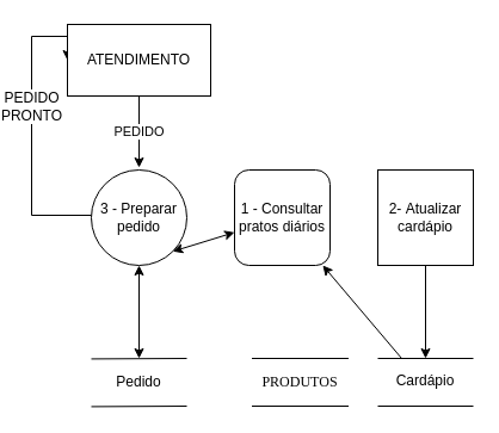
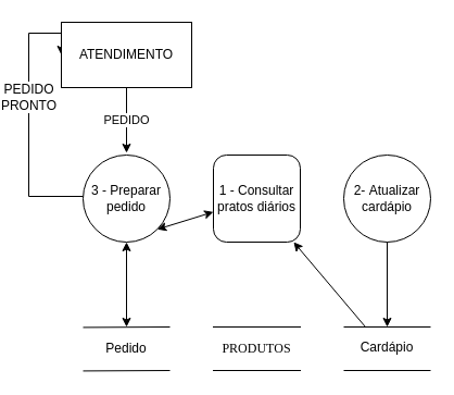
  <mxCell id="0" />
  <mxCell id="1" parent="0" />
  <mxCell id="2" style="edgeStyle=orthogonalEdgeStyle;rounded=0;orthogonalLoop=1;jettySize=auto;html=1;entryX=0;entryY=0.5;entryDx=0;entryDy=0;" parent="1" source="4" target="18" edge="1"><mxGeometry relative="1" as="geometry"><Array as="points"><mxPoint x="20" y="180" /><mxPoint x="20" y="30" /></Array></mxGeometry></mxCell>
  <mxCell id="3" value="PEDIDO&lt;br&gt;PRONTO" style="text;html=1;align=center;verticalAlign=middle;resizable=0;points=[];labelBackgroundColor=#ffffff;" parent="2" vertex="1" connectable="0"><mxGeometry x="0.209" y="1" relative="1" as="geometry"><mxPoint y="9.29" as="offset" /></mxGeometry></mxCell>
  <mxCell id="4" value="3 -&amp;nbsp;Preparar pedido" style="ellipse;whiteSpace=wrap;html=1;aspect=fixed;" parent="1" vertex="1"><mxGeometry x="70" y="142" width="80" height="80" as="geometry" /></mxCell>
  <mxCell id="5" value="1 - Consultar pratos diários" style="whiteSpace=wrap;html=1;aspect=fixed;rounded=1;" parent="1" vertex="1"><mxGeometry x="190" y="142" width="80" height="80" as="geometry" /></mxCell>
- <mxCell id="6" value="2-&amp;nbsp;&lt;span&gt;Atualizar cardápio&lt;br&gt;&lt;/span&gt;" style="whiteSpace=wrap;html=1;aspect=fixed;rounded=0;" parent="1" vertex="1"><mxGeometry x="310" y="142" width="80" height="80" as="geometry" /></mxCell>
- <mxCell id="7" value="PRODUTOS" style="shape=partialRectangle;whiteSpace=wrap;html=1;left=0;right=0;fillColor=none;strokeWidth=1;fontFamily=Tahoma;fontSize=12;" parent="1" vertex="1"><mxGeometry x="205" y="300" width="80" height="40" as="geometry" /></mxCell>
+ <mxCell id="6" value="2-&amp;nbsp;&lt;span&gt;Atualizar cardápio&lt;br&gt;&lt;/span&gt;" style="ellipse;whiteSpace=wrap;html=1;aspect=fixed;" parent="1" vertex="1"><mxGeometry x="310" y="142" width="80" height="80" as="geometry" /></mxCell>
+ <mxCell id="7" value="PRODUTOS" style="shape=partialRectangle;whiteSpace=wrap;html=1;left=0;right=0;fillColor=none;strokeWidth=1;fontFamily=Tahoma;fontSize=12;" parent="1" vertex="1"><mxGeometry x="190" y="300" width="80" height="40" as="geometry" /></mxCell>
  <mxCell id="8" value="Cardápio" style="text;html=1;strokeColor=none;fillColor=none;align=center;verticalAlign=middle;whiteSpace=wrap;rounded=0;" parent="1" vertex="1"><mxGeometry x="310" y="309.11" width="80" height="20" as="geometry" /></mxCell>
  <mxCell id="9" value="" style="endArrow=none;html=1;" parent="1" edge="1"><mxGeometry width="50" height="50" relative="1" as="geometry"><mxPoint x="310" y="300" as="sourcePoint" /><mxPoint x="390" y="300" as="targetPoint" /></mxGeometry></mxCell>
  <mxCell id="10" value="" style="endArrow=none;html=1;" parent="1" edge="1"><mxGeometry width="50" height="50" relative="1" as="geometry"><mxPoint x="310" y="340" as="sourcePoint" /><mxPoint x="390" y="340" as="targetPoint" /></mxGeometry></mxCell>
  <mxCell id="11" value="" style="endArrow=classic;html=1;fontSize=12;" parent="1" target="5" edge="1"><mxGeometry width="50" height="50" relative="1" as="geometry"><mxPoint x="330" y="300" as="sourcePoint" /><mxPoint x="360" y="280" as="targetPoint" /></mxGeometry></mxCell>
  <mxCell id="12" value="" style="endArrow=classic;html=1;fontSize=12;" parent="1" source="6" edge="1"><mxGeometry width="50" height="50" relative="1" as="geometry"><mxPoint x="340" y="360" as="sourcePoint" /><mxPoint x="350" y="300" as="targetPoint" /></mxGeometry></mxCell>
  <mxCell id="13" value="Pedido" style="text;html=1;strokeColor=none;fillColor=none;align=center;verticalAlign=middle;whiteSpace=wrap;rounded=0;" parent="1" vertex="1"><mxGeometry x="70" y="300" width="80" height="40" as="geometry" /></mxCell>
  <mxCell id="14" value="" style="endArrow=none;html=1;exitX=0;exitY=0;exitDx=0;exitDy=0;" parent="1" edge="1"><mxGeometry width="50" height="50" relative="1" as="geometry"><mxPoint x="70" y="300.42" as="sourcePoint" /><mxPoint x="150" y="300" as="targetPoint" /></mxGeometry></mxCell>
  <mxCell id="15" value="" style="endArrow=none;html=1;exitX=0;exitY=1;exitDx=0;exitDy=0;" parent="1" edge="1"><mxGeometry width="50" height="50" relative="1" as="geometry"><mxPoint x="70" y="340.42" as="sourcePoint" /><mxPoint x="150" y="340" as="targetPoint" /></mxGeometry></mxCell>
  <mxCell id="16" value="" style="endArrow=classic;html=1;fontSize=12;exitX=1;exitY=1;exitDx=0;exitDy=0;startArrow=classic;startFill=1;" parent="1" source="4" target="5" edge="1"><mxGeometry width="50" height="50" relative="1" as="geometry"><mxPoint x="170" y="320" as="sourcePoint" /><mxPoint x="220" y="270" as="targetPoint" /></mxGeometry></mxCell>
  <mxCell id="17" value="PEDIDO" style="edgeStyle=orthogonalEdgeStyle;rounded=0;orthogonalLoop=1;jettySize=auto;html=1;" parent="1" source="18" edge="1"><mxGeometry relative="1" as="geometry"><mxPoint x="110" y="140" as="targetPoint" /></mxGeometry></mxCell>
  <mxCell id="18" value="ATENDIMENTO" style="rounded=0;whiteSpace=wrap;html=1;" parent="1" vertex="1"><mxGeometry x="50" y="20" width="120" height="60" as="geometry" /></mxCell>
  <mxCell id="19" value="" style="endArrow=classic;startArrow=classic;html=1;entryX=0.5;entryY=1;entryDx=0;entryDy=0;" parent="1" target="4" edge="1"><mxGeometry width="50" height="50" relative="1" as="geometry"><mxPoint x="110" y="300" as="sourcePoint" /><mxPoint x="60" y="250" as="targetPoint" /></mxGeometry></mxCell>
